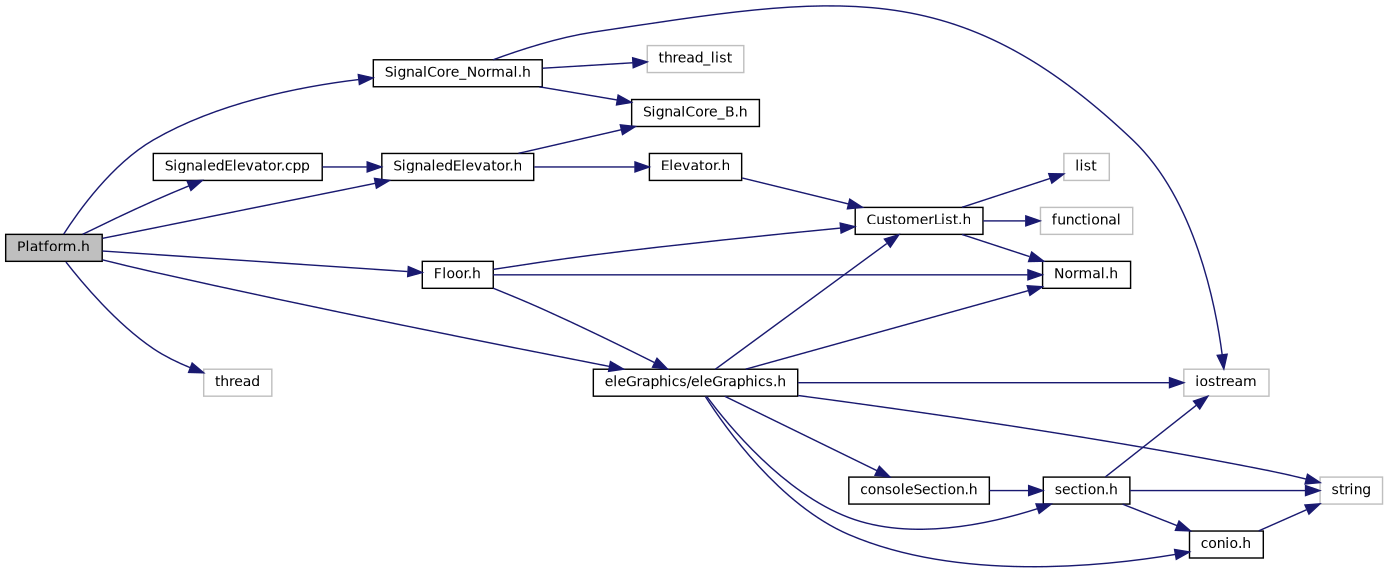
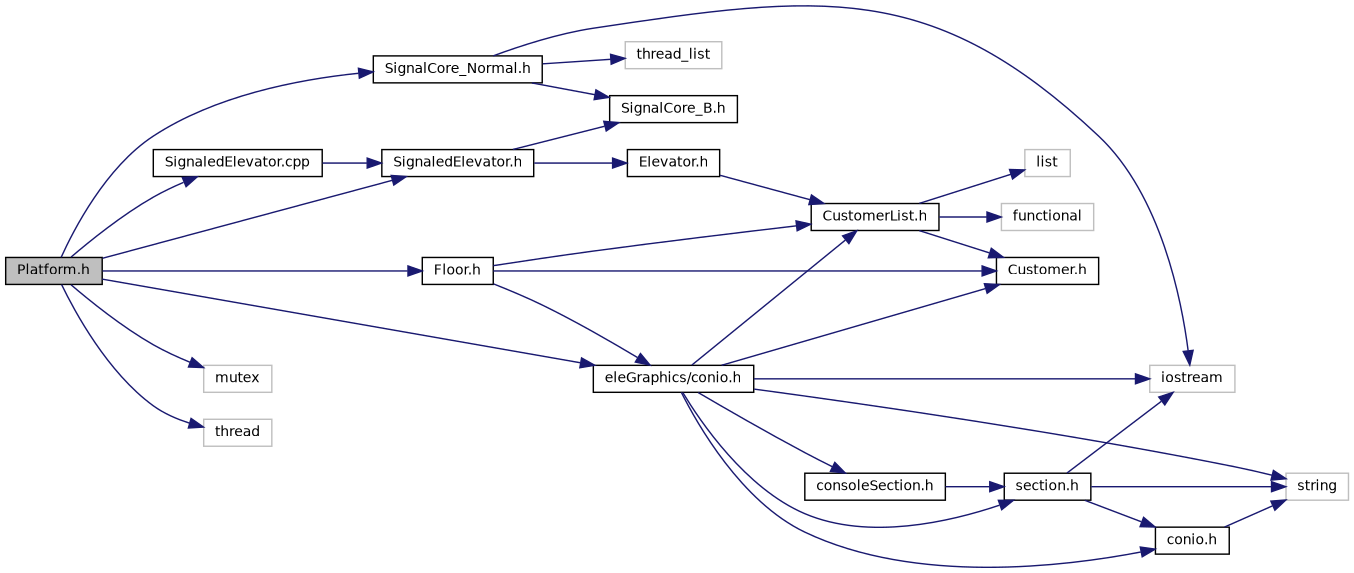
  digraph {
    rankdir=LR
    node [color=black fillcolor=white fontname=Helvetica fontsize=10 shape=record style=filled]
    edge [color=midnightblue fontname=Helvetica fontsize=10 labelfontname=Helvetica labelfontsize=10 style=solid]
    n1 [fillcolor=grey75 fontcolor=black height=0.2 label="Platform.h" width=0.4]
    n2 [height=0.2 label="SignaledElevator.h" width=0.4]
-   n3 [height=0.2 label="eleGraphics/eleGraphics.h" width=0.4]
+   n3 [height=0.2 label="eleGraphics/conio.h" width=0.4]
    n4 [height=0.2 label="SignaledElevator.cpp" width=0.4]
    n5 [height=0.2 label="SignalCore_Normal.h" width=0.4]
    n6 [height=0.2 label="Floor.h" width=0.4]
+   n7 [color=grey75 height=0.2 label=mutex width=0.4]
    n8 [color=grey75 height=0.2 label=thread width=0.4]
    n9 [height=0.2 label="Elevator.h" width=0.4]
    n10 [height=0.2 label="SignalCore_B.h" width=0.4]
    n11 [height=0.2 label="CustomerList.h" width=0.4]
-   n12 [height=0.2 label="Normal.h" width=0.4]
+   n12 [height=0.2 label="Customer.h" width=0.4]
    n13 [color=grey75 height=0.2 label=iostream width=0.4]
    n14 [color=grey75 height=0.2 label=string width=0.4]
    n15 [height=0.2 label="conio.h" width=0.4]
    n16 [height=0.2 label="section.h" width=0.4]
    n17 [height=0.2 label="consoleSection.h" width=0.4]
    n18 [color=grey75 height=0.2 label=thread_list width=0.4]
    n19 [color=grey75 height=0.2 label=list width=0.4]
    n20 [color=grey75 height=0.2 label=functional width=0.4]
    n1 -> n2
    n1 -> n3
    n1 -> n4
    n1 -> n5
    n1 -> n6
+   n1 -> n7
    n1 -> n8
    n2 -> n9
    n2 -> n10
    n3 -> n11
    n3 -> n12
    n3 -> n13
    n3 -> n14
    n3 -> n15
    n3 -> n16
    n3 -> n17
    n4 -> n2
    n5 -> n10
    n5 -> n13
    n5 -> n18
    n6 -> n3
    n6 -> n11
    n6 -> n12
    n9 -> n11
    n11 -> n12
    n11 -> n19
    n11 -> n20
    n15 -> n14
    n16 -> n13
    n16 -> n14
    n16 -> n15
    n17 -> n16
  }
